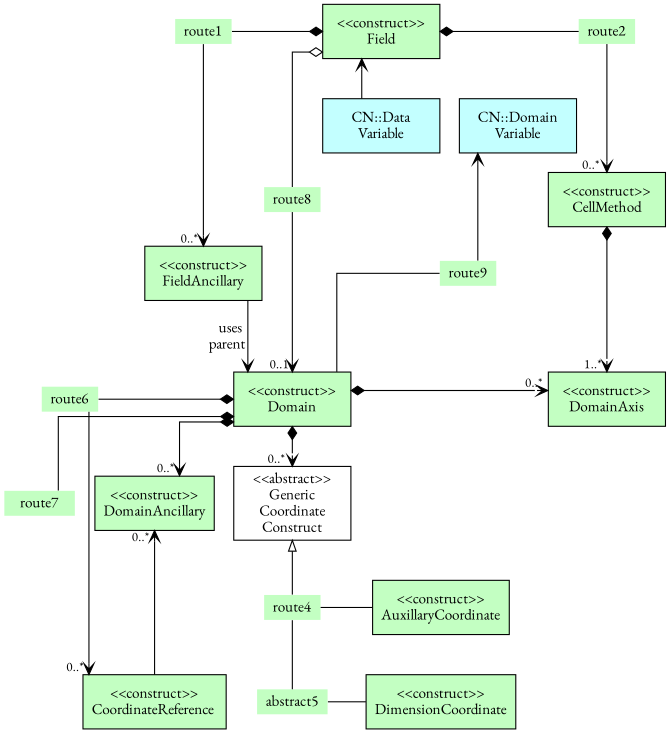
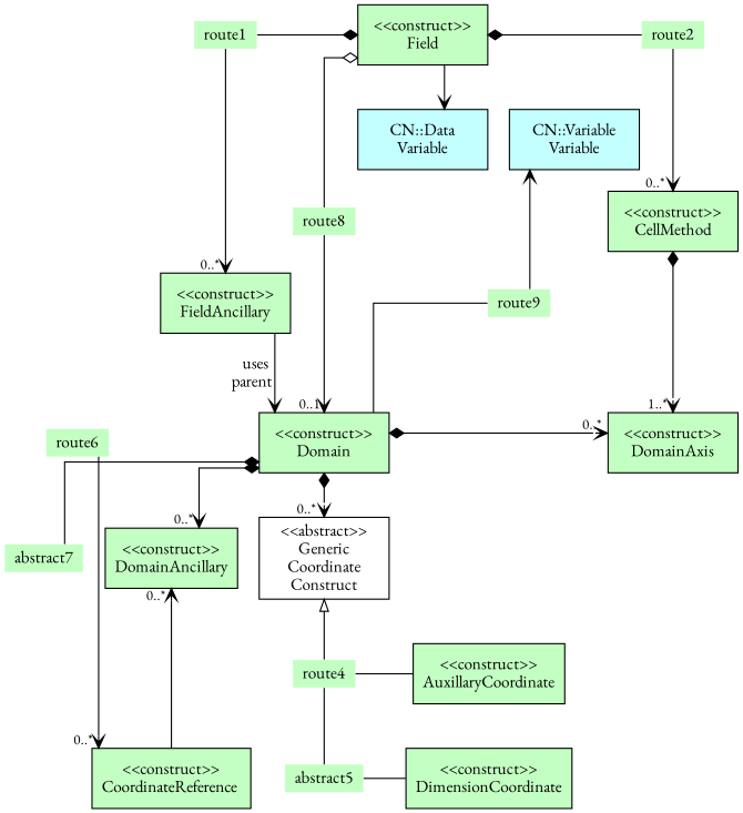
  digraph {
    fontname="EB Garamond"
    nodesep="+0.25"
    splines=ortho
    node [fillcolor="#C3FFC2" fontname="EB Garamond" shape=rectangle style=filled]
    edge [arrowhead=diamond arrowtail=vee dir=both fontname="EB Garamond" arrowsize=1.0 labelfontsize=12.0]
    n1 [height=0.7 label="<<construct>>\nField" width=1.5]
    route1 [height=0 shape=none width=0]
    route2 [height=0 shape=none width=0]
    n4 [height=0.7 label="<<construct>>\nDomain" width=1.5]
    n5 [height=0.7 label="<<construct>>\nDomainAxis" width=1.5]
    route6 [height=0 shape=none width=0]
-   n7 [fillcolor="#C3FFFF" height=0.7 label="CN::Domain\nVariable" width=1.5]
+   n7 [fillcolor="#C3FFFF" height=0.7 label="CN::Variable\nVariable" width=1.5]
    n8 [fillcolor="#C3FFFF" height=0.7 label="CN::Data\nVariable" width=1.5]
    n9 [height=0.7 label="<<construct>>\nFieldAncillary" width=1.5]
    route9 [height=0 shape=none width=0]
    n11 [height=0.7 label="<<construct>>\nAuxillaryCoordinate" width=1.5]
    route4 [height=0 shape=none width=0]
    n13 [height=0.7 label="<<construct>>\nDimensionCoordinate" width=1.5]
    n14 [height=0 label=abstract5 shape=none width=0]
    n15 [height=0.7 label="<<construct>>\nDomainAncillary" width=1.5]
    n16 [fillcolor=white height=0.7 label="<<abstract>>\nGeneric\nCoordinate\nConstruct" width=1.5]
-   route7 [height=0 shape=none width=0]
+   route7 [height=0 shape=none width=0 label=abstract7]
    n18 [height=0.7 label="<<construct>>\nCoordinateReference " width=1.5]
    route8 [height=0 shape=none width=0]
    n20 [height=0.7 label="<<construct>>\nCellMethod" width=1.5]
    subgraph sub_1 {
      rank=same
      n1
      route1
      route2
    }
    subgraph sub_2 {
      rank=same
      n4
      n5
    }
    subgraph sub_3 {
      rank=same
      n4
      route6
    }
    subgraph sub_4 {
      rank=same
      n7
      n8
    }
    subgraph sub_5 {
      rank=same
      n9
      route9
    }
    subgraph sub_6 {
      rank=same
      n11
      route4
    }
    subgraph sub_7 {
      rank=same
      n13
      n14
    }
    subgraph sub_8 {
      rank=same
      n15
      n16
      route7
    }
    subgraph sub_9 {
      rank=same
      n13
      n18
    }
    n1 -> route2 [arrowhead=none arrowtail=diamond arrowsize="" labelfontsize=""]
    n1 -> route8 [arrowhead=none arrowtail=odiamond weight=100 arrowsize="" labelfontsize=""]
    route1 -> n1 [arrowtail="" dir="" arrowsize="" labelfontsize=""]
    route1 -> n9 [arrowhead=vee arrowtail=none headlabel="0..*  " weight=100]
    route2 -> n20 [arrowhead=vee arrowtail=none headlabel="0..*   " weight=100]
    n4 -> n5 [taillabel="0..*  "]
    n4 -> n15 [arrowhead=vee arrowtail=diamond headlabel="0..*  "]
    n4 -> n16 [taillabel="0..*   " weight=100]
    n4 -> route7 [arrowhead=none arrowtail=diamond]
    n5 -> n11 [style=invis]
-   route6 -> n4 [arrowtail=none]
    route6 -> n18 [arrowhead=vee arrowtail=none headlabel="0..*  "]
    n7 -> route9 [dir=back]
-   n1 -> n8 [dir=back weight=100 arrowhead="" arrowsize="" labelfontsize=""]
+   n8 -> n1 [dir=back weight=100 arrowhead="" arrowsize="" labelfontsize=""]
    n9 -> n4 [arrowhead=vee arrowtail=none label="uses      \nparent        "]
    route9 -> n4 [arrowhead=none arrowtail=none]
    n11 -> n13 [style=invis weight=100]
    route4 -> n11 [dir=none]
    route4 -> n14 [dir=none]
    n14 -> n13 [dir=none]
    n15 -> n18 [arrowhead=none taillabel="0..*  " weight=100]
    n16 -> route4 [arrowhead=none arrowtail=empty weight=100]
    route8 -> n4 [arrowhead=vee arrowtail=none dir=bothhead headlabel="0..1 " weight=100 arrowsize=""]
    n20 -> n5 [taillabel="1..*  " weight=100]
  }
